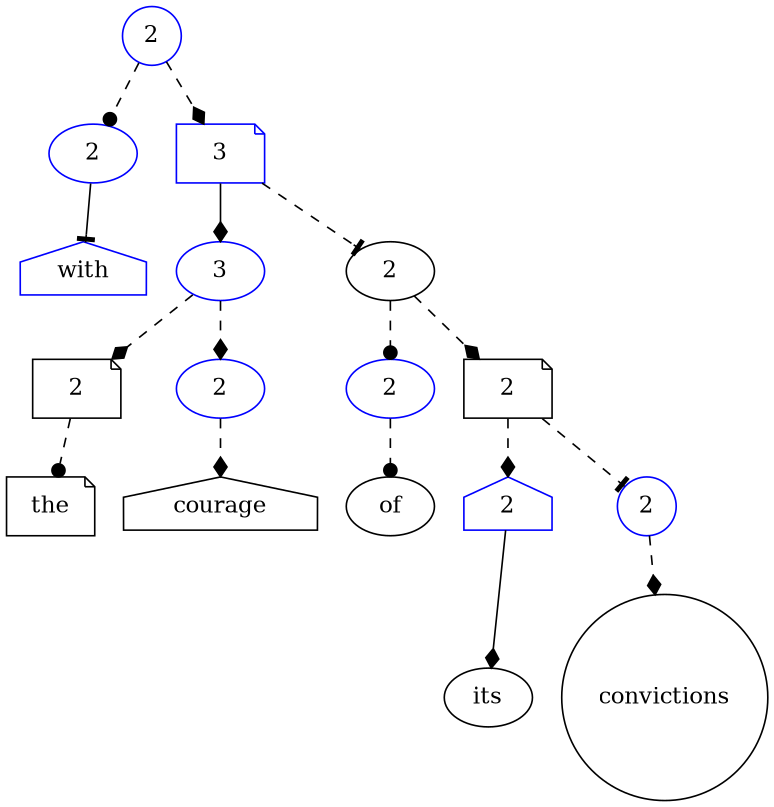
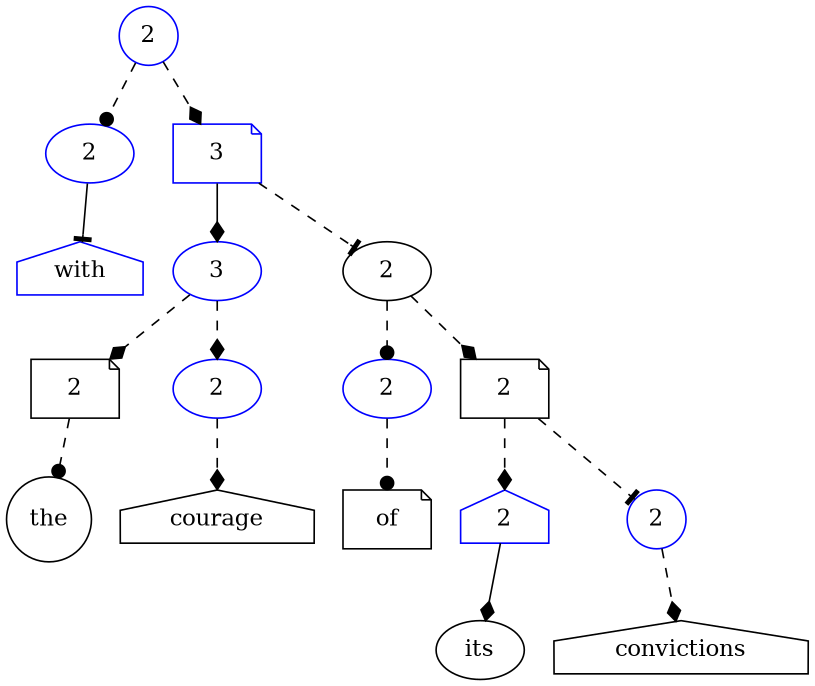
  digraph {
    node [color=blue shape=ellipse]
    edge [arrowhead=diamond style=dashed]
    n1 [label=2 shape=circle]
    n2 [label=2]
    n3 [label=3 shape=note]
    n4 [label=with shape=house]
    n5 [label=3]
    n6 [color=black label=2]
    n7 [color=black label=2 shape=note]
    n8 [label=2]
    n9 [label=2]
    n10 [color=black label=2 shape=note]
-   n11 [color=black label=the shape=note]
+   n11 [color=black label=the shape=circle]
    n12 [color=black label=courage shape=house]
-   n13 [color=black label=of]
+   n13 [color=black label=of shape=note]
    n14 [label=2 shape=house]
    n15 [label=2 shape=circle]
    n16 [color=black label=its]
-   n17 [color=black label=convictions shape=circle]
+   n17 [color=black label=convictions shape=house]
    n1 -> n2 [arrowhead=dot]
    n1 -> n3
    n2 -> n4 [arrowhead=tee style=solid]
    n3 -> n5 [style=solid]
    n3 -> n6 [arrowhead=tee]
    n5 -> n7
    n5 -> n8
    n6 -> n9 [arrowhead=dot]
    n6 -> n10
    n7 -> n11 [arrowhead=dot]
    n8 -> n12
    n9 -> n13 [arrowhead=dot]
    n10 -> n14
    n10 -> n15 [arrowhead=tee]
    n14 -> n16 [style=solid]
    n15 -> n17
  }
